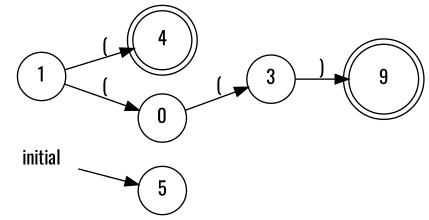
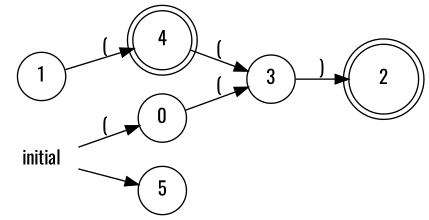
  digraph {
    fontname=Oswald
    rankdir=LR
    node [fontname=Oswald shape=circle]
    edge [fontname=Oswald]
    0
    3
-   2 [shape=doublecircle label=9]
+   2 [shape=doublecircle]
    1
    4 [shape=doublecircle]
    initial [shape=plaintext]
    5
    0 -> 3 [label="("]
    3 -> 2 [label=")"]
-   1 -> 0 [label="("]
+   initial -> 0 [label="("]
    1 -> 4 [label="("]
+   4 -> 3 [label="("]
    initial -> 5
  }
